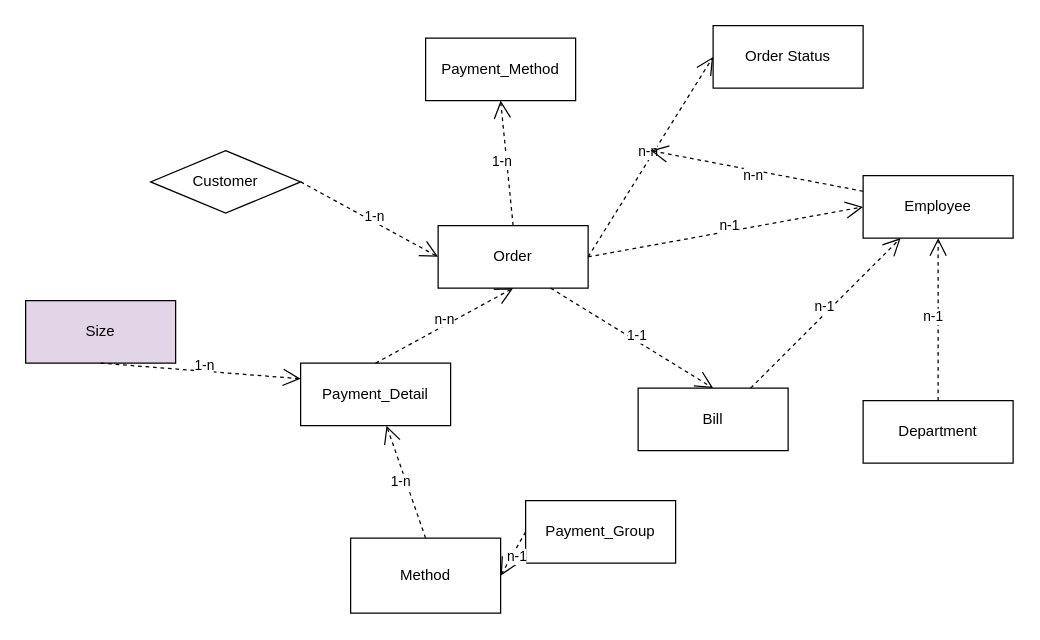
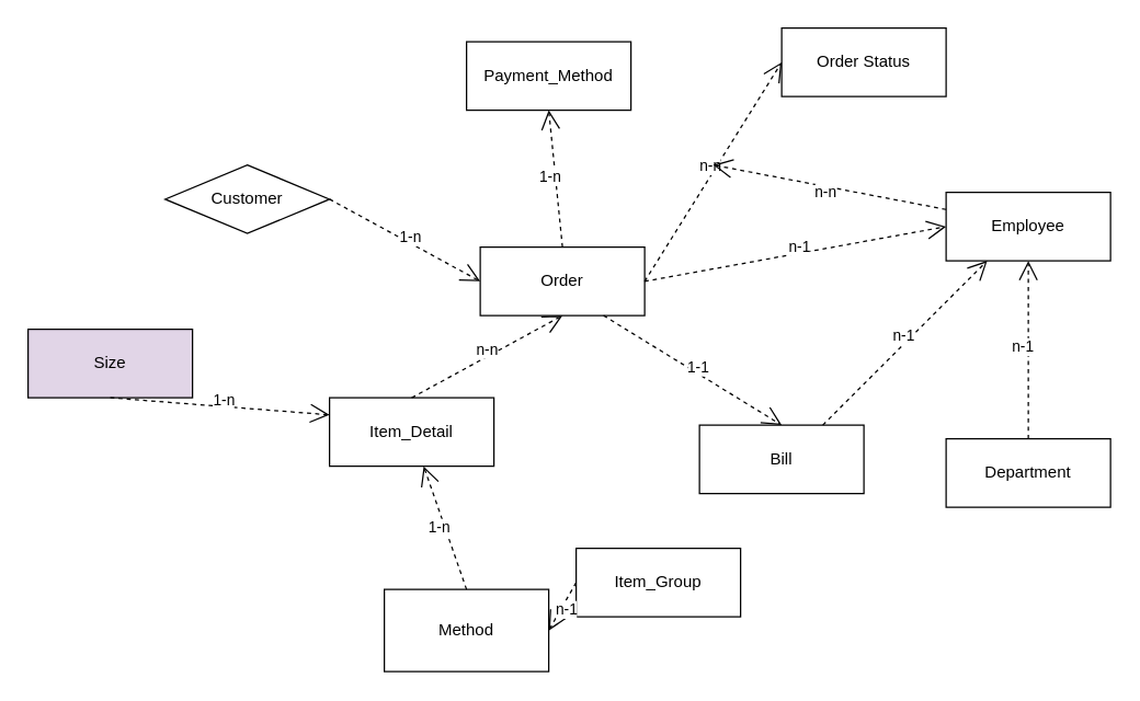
  <mxCell id="0" />
  <mxCell id="1" parent="0" />
  <mxCell id="2" value="Customer" style="rhombus;whiteSpace=wrap;html=1;" parent="1" vertex="1"><mxGeometry x="120" y="120" width="120" height="50" as="geometry" /></mxCell>
  <mxCell id="3" value="Method" style="rounded=0;whiteSpace=wrap;html=1;" parent="1" vertex="1"><mxGeometry x="280" y="430" width="120" height="60" as="geometry" /></mxCell>
  <mxCell id="4" value="Order" style="rounded=0;whiteSpace=wrap;html=1;" parent="1" vertex="1"><mxGeometry x="350" y="180" width="120" height="50" as="geometry" /></mxCell>
  <mxCell id="5" value="Size" style="rounded=0;whiteSpace=wrap;html=1;fillColor=#e1d5e7;" parent="1" vertex="1"><mxGeometry x="20" y="240" width="120" height="50" as="geometry" /></mxCell>
  <mxCell id="6" value="Order Status" style="rounded=0;whiteSpace=wrap;html=1;" parent="1" vertex="1"><mxGeometry x="570" y="20" width="120" height="50" as="geometry" /></mxCell>
  <mxCell id="7" value="Bill" style="rounded=0;whiteSpace=wrap;html=1;" parent="1" vertex="1"><mxGeometry x="510" y="310" width="120" height="50" as="geometry" /></mxCell>
  <mxCell id="8" value="Employee" style="rounded=0;whiteSpace=wrap;html=1;" parent="1" vertex="1"><mxGeometry x="690" y="140" width="120" height="50" as="geometry" /></mxCell>
- <mxCell id="9" value="Payment_Group" style="rounded=0;whiteSpace=wrap;html=1;" parent="1" vertex="1"><mxGeometry x="420" y="400" width="120" height="50" as="geometry" /></mxCell>
- <mxCell id="10" value="Payment_Detail" style="rounded=0;whiteSpace=wrap;html=1;" parent="1" vertex="1"><mxGeometry x="240" y="290" width="120" height="50" as="geometry" /></mxCell>
+ <mxCell id="9" value="Item_Group" style="rounded=0;whiteSpace=wrap;html=1;" parent="1" vertex="1"><mxGeometry x="420" y="400" width="120" height="50" as="geometry" /></mxCell>
+ <mxCell id="10" value="Item_Detail" style="rounded=0;whiteSpace=wrap;html=1;" parent="1" vertex="1"><mxGeometry x="240" y="290" width="120" height="50" as="geometry" /></mxCell>
  <mxCell id="11" value="Payment_Method" style="rounded=0;whiteSpace=wrap;html=1;" parent="1" vertex="1"><mxGeometry x="340" y="30" width="120" height="50" as="geometry" /></mxCell>
  <mxCell id="12" value="Department" style="rounded=0;whiteSpace=wrap;html=1;" parent="1" vertex="1"><mxGeometry x="690" y="320" width="120" height="50" as="geometry" /></mxCell>
  <mxCell id="13" value="1-1" style="endArrow=open;endSize=12;dashed=1;html=1;rounded=0;exitX=0.75;exitY=1;exitDx=0;exitDy=0;entryX=0.5;entryY=0;entryDx=0;entryDy=0;" parent="1" source="4" target="7" edge="1"><mxGeometry x="0.036" y="4" width="160" relative="1" as="geometry"><mxPoint x="500" y="280" as="sourcePoint" /><mxPoint x="660" y="280" as="targetPoint" /><mxPoint as="offset" /></mxGeometry></mxCell>
  <mxCell id="14" value="1-n" style="endArrow=open;endSize=12;dashed=1;html=1;rounded=0;entryX=0;entryY=0.5;entryDx=0;entryDy=0;exitX=1;exitY=0.5;exitDx=0;exitDy=0;" parent="1" source="2" target="4" edge="1"><mxGeometry x="0.036" y="4" width="160" relative="1" as="geometry"><mxPoint x="510" y="200" as="sourcePoint" /><mxPoint x="580" y="320" as="targetPoint" /><mxPoint as="offset" /></mxGeometry></mxCell>
  <mxCell id="15" value="n-1" style="endArrow=open;endSize=12;dashed=1;html=1;rounded=0;exitX=1;exitY=0.5;exitDx=0;exitDy=0;entryX=0;entryY=0.5;entryDx=0;entryDy=0;" parent="1" source="4" target="8" edge="1"><mxGeometry x="0.036" y="4" width="160" relative="1" as="geometry"><mxPoint x="510" y="200" as="sourcePoint" /><mxPoint x="580" y="320" as="targetPoint" /><mxPoint as="offset" /></mxGeometry></mxCell>
  <mxCell id="16" value="n-1" style="endArrow=open;endSize=12;dashed=1;html=1;rounded=0;entryX=1;entryY=0.5;entryDx=0;entryDy=0;exitX=0;exitY=0.5;exitDx=0;exitDy=0;" parent="1" source="9" target="3" edge="1"><mxGeometry x="0.036" y="4" width="160" relative="1" as="geometry"><mxPoint x="290" y="225" as="sourcePoint" /><mxPoint x="420" y="175" as="targetPoint" /><mxPoint as="offset" /></mxGeometry></mxCell>
  <mxCell id="17" value="n-n" style="endArrow=open;endSize=12;dashed=1;html=1;rounded=0;entryX=0.5;entryY=1;entryDx=0;entryDy=0;exitX=0.5;exitY=0;exitDx=0;exitDy=0;" parent="1" source="10" target="4" edge="1"><mxGeometry x="0.036" y="4" width="160" relative="1" as="geometry"><mxPoint x="250" y="155" as="sourcePoint" /><mxPoint x="360" y="165" as="targetPoint" /><mxPoint as="offset" /></mxGeometry></mxCell>
  <mxCell id="18" value="n-1" style="endArrow=open;endSize=12;dashed=1;html=1;rounded=0;exitX=0.5;exitY=0;exitDx=0;exitDy=0;entryX=0.5;entryY=1;entryDx=0;entryDy=0;" parent="1" source="12" target="8" edge="1"><mxGeometry x="0.036" y="4" width="160" relative="1" as="geometry"><mxPoint x="580" y="320" as="sourcePoint" /><mxPoint x="700" y="175" as="targetPoint" /><mxPoint as="offset" /></mxGeometry></mxCell>
  <mxCell id="19" value="1-n" style="endArrow=open;endSize=12;dashed=1;html=1;rounded=0;exitX=0.5;exitY=0;exitDx=0;exitDy=0;" parent="1" source="3" target="10" edge="1"><mxGeometry x="0.033" y="4" width="160" relative="1" as="geometry"><mxPoint x="360" y="385" as="sourcePoint" /><mxPoint x="280" y="320" as="targetPoint" /><mxPoint as="offset" /></mxGeometry></mxCell>
  <mxCell id="20" value="1-n" style="endArrow=open;endSize=12;dashed=1;html=1;rounded=0;exitX=0.5;exitY=1;exitDx=0;exitDy=0;entryX=0;entryY=0.25;entryDx=0;entryDy=0;" edge="1" parent="1" source="5" target="10"><mxGeometry x="0.033" y="4" width="160" relative="1" as="geometry"><mxPoint x="260" y="350" as="sourcePoint" /><mxPoint x="260" y="470" as="targetPoint" /><mxPoint as="offset" /></mxGeometry></mxCell>
  <mxCell id="21" value="n-n" style="endArrow=open;endSize=12;dashed=1;html=1;rounded=0;exitX=1;exitY=0.5;exitDx=0;exitDy=0;entryX=0;entryY=0.5;entryDx=0;entryDy=0;" edge="1" parent="1" source="4" target="6"><mxGeometry x="0.033" y="4" width="160" relative="1" as="geometry"><mxPoint x="440" y="86" as="sourcePoint" /><mxPoint x="560" y="224" as="targetPoint" /><mxPoint as="offset" /></mxGeometry></mxCell>
  <mxCell id="22" value="1-n" style="endArrow=open;endSize=12;dashed=1;html=1;rounded=0;exitX=0.5;exitY=0;exitDx=0;exitDy=0;entryX=0.5;entryY=1;entryDx=0;entryDy=0;" edge="1" parent="1" source="4" target="11"><mxGeometry x="0.033" y="4" width="160" relative="1" as="geometry"><mxPoint x="480" y="215" as="sourcePoint" /><mxPoint x="550" y="105" as="targetPoint" /><mxPoint as="offset" /></mxGeometry></mxCell>
  <mxCell id="23" value="n-n" style="endArrow=open;endSize=12;dashed=1;html=1;rounded=0;exitX=0;exitY=0.25;exitDx=0;exitDy=0;" edge="1" parent="1" source="8"><mxGeometry x="0.033" y="4" width="160" relative="1" as="geometry"><mxPoint x="480" y="215" as="sourcePoint" /><mxPoint x="520" y="120" as="targetPoint" /><mxPoint as="offset" /></mxGeometry></mxCell>
  <mxCell id="24" value="n-1" style="endArrow=open;endSize=12;dashed=1;html=1;rounded=0;exitX=0.75;exitY=0;exitDx=0;exitDy=0;entryX=0.25;entryY=1;entryDx=0;entryDy=0;" edge="1" parent="1" source="7" target="8"><mxGeometry x="0.036" y="4" width="160" relative="1" as="geometry"><mxPoint x="480" y="215" as="sourcePoint" /><mxPoint x="700" y="175" as="targetPoint" /><mxPoint as="offset" /></mxGeometry></mxCell>
